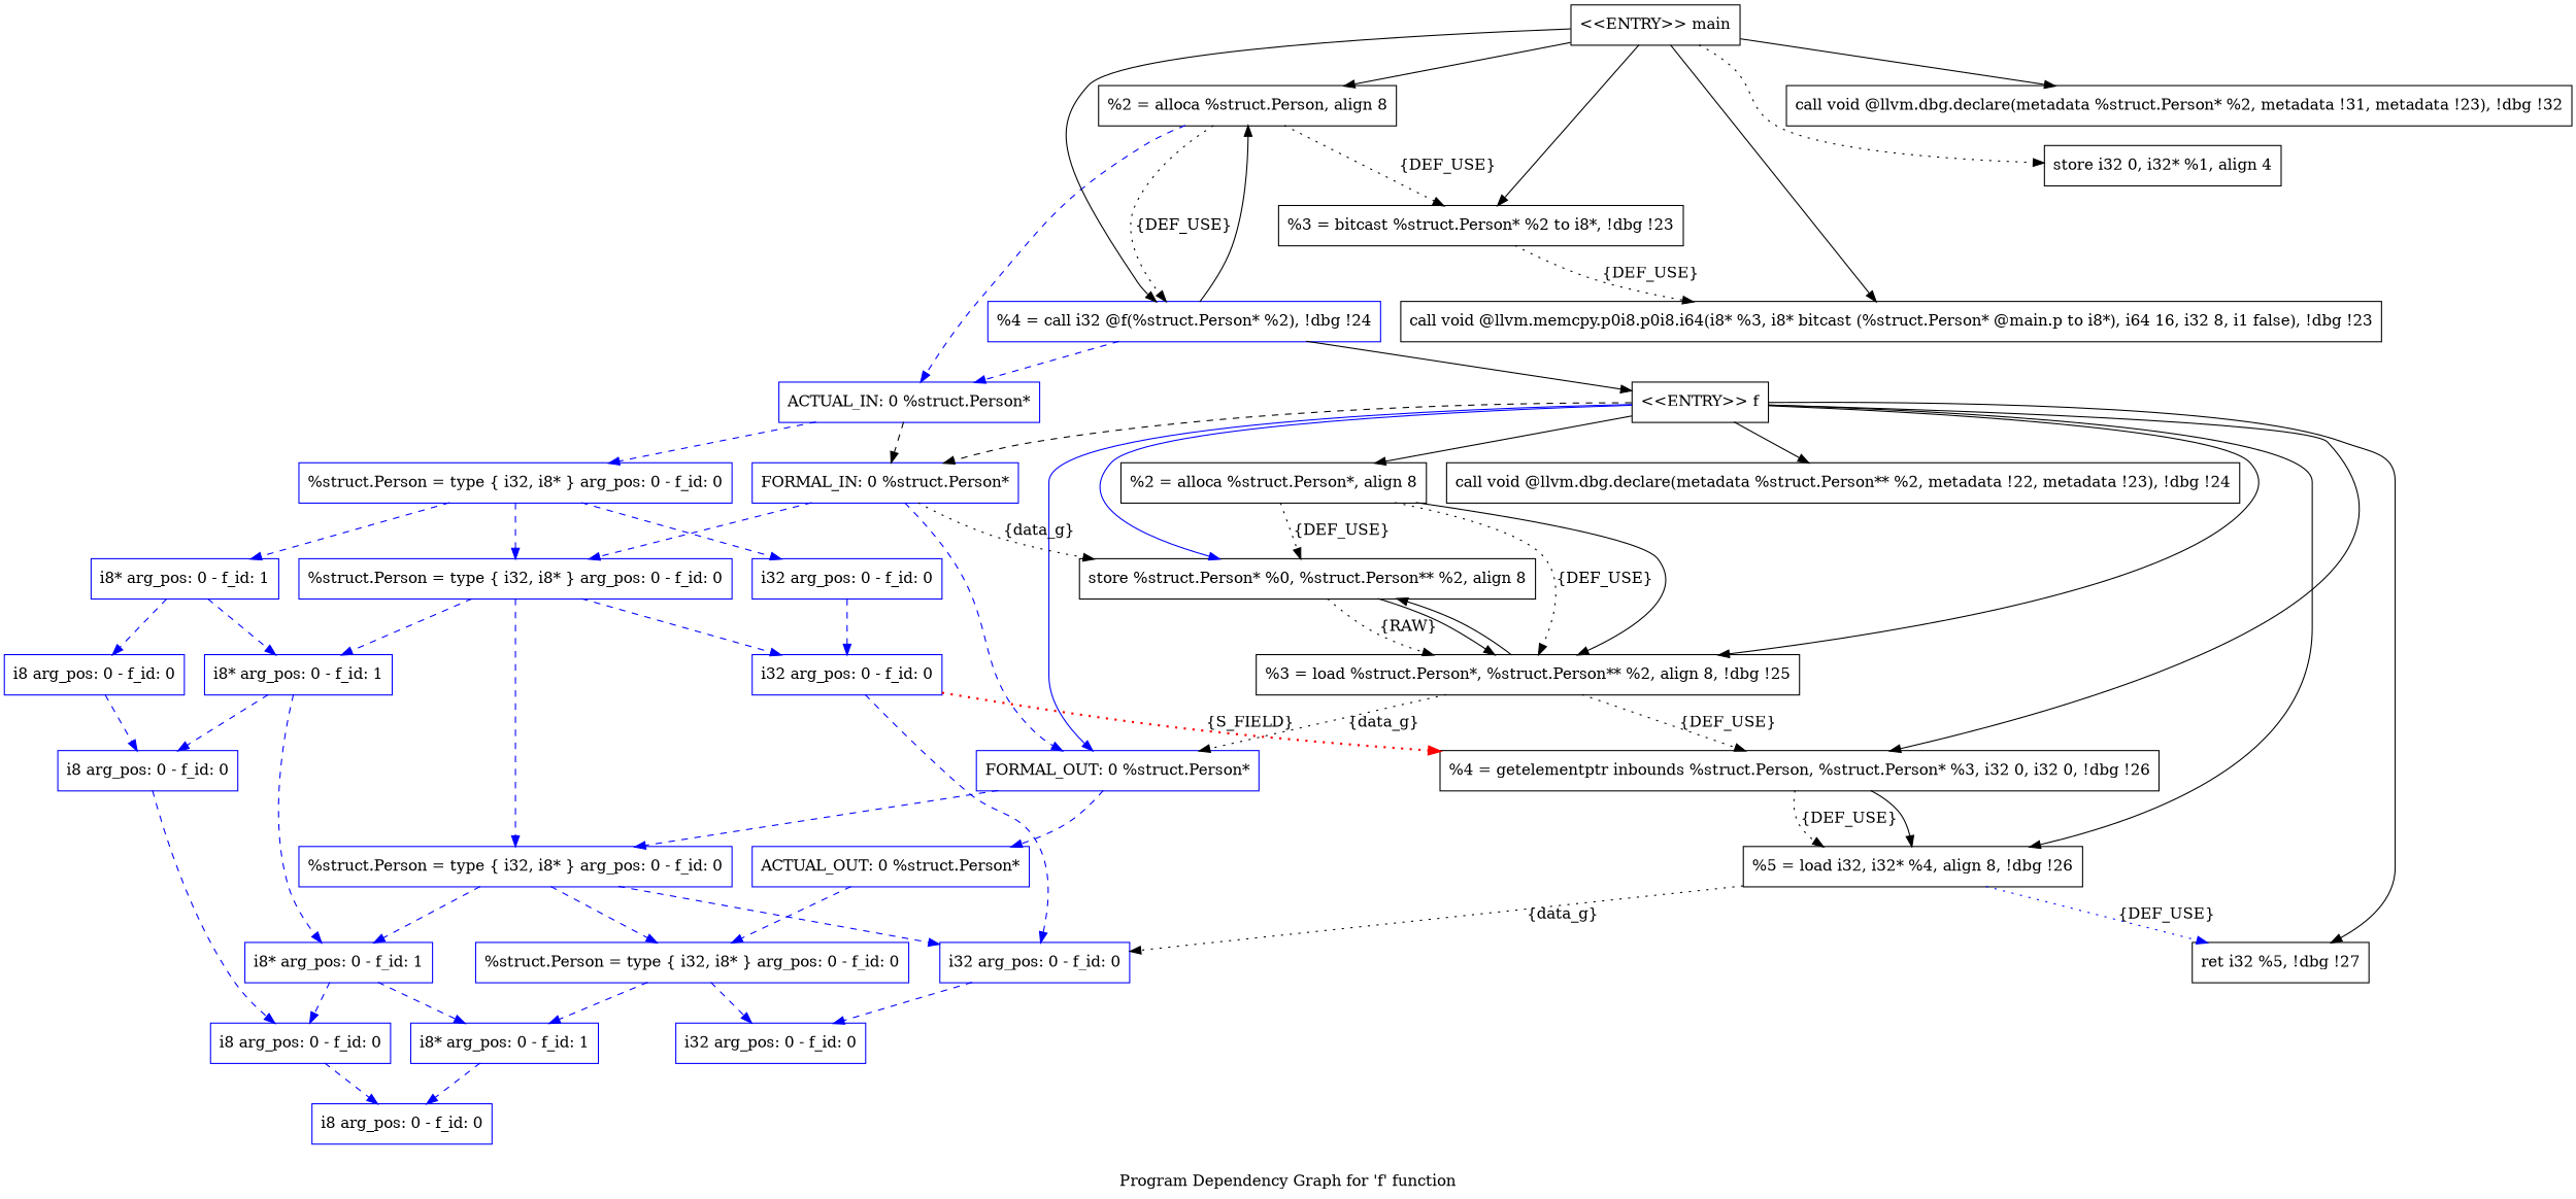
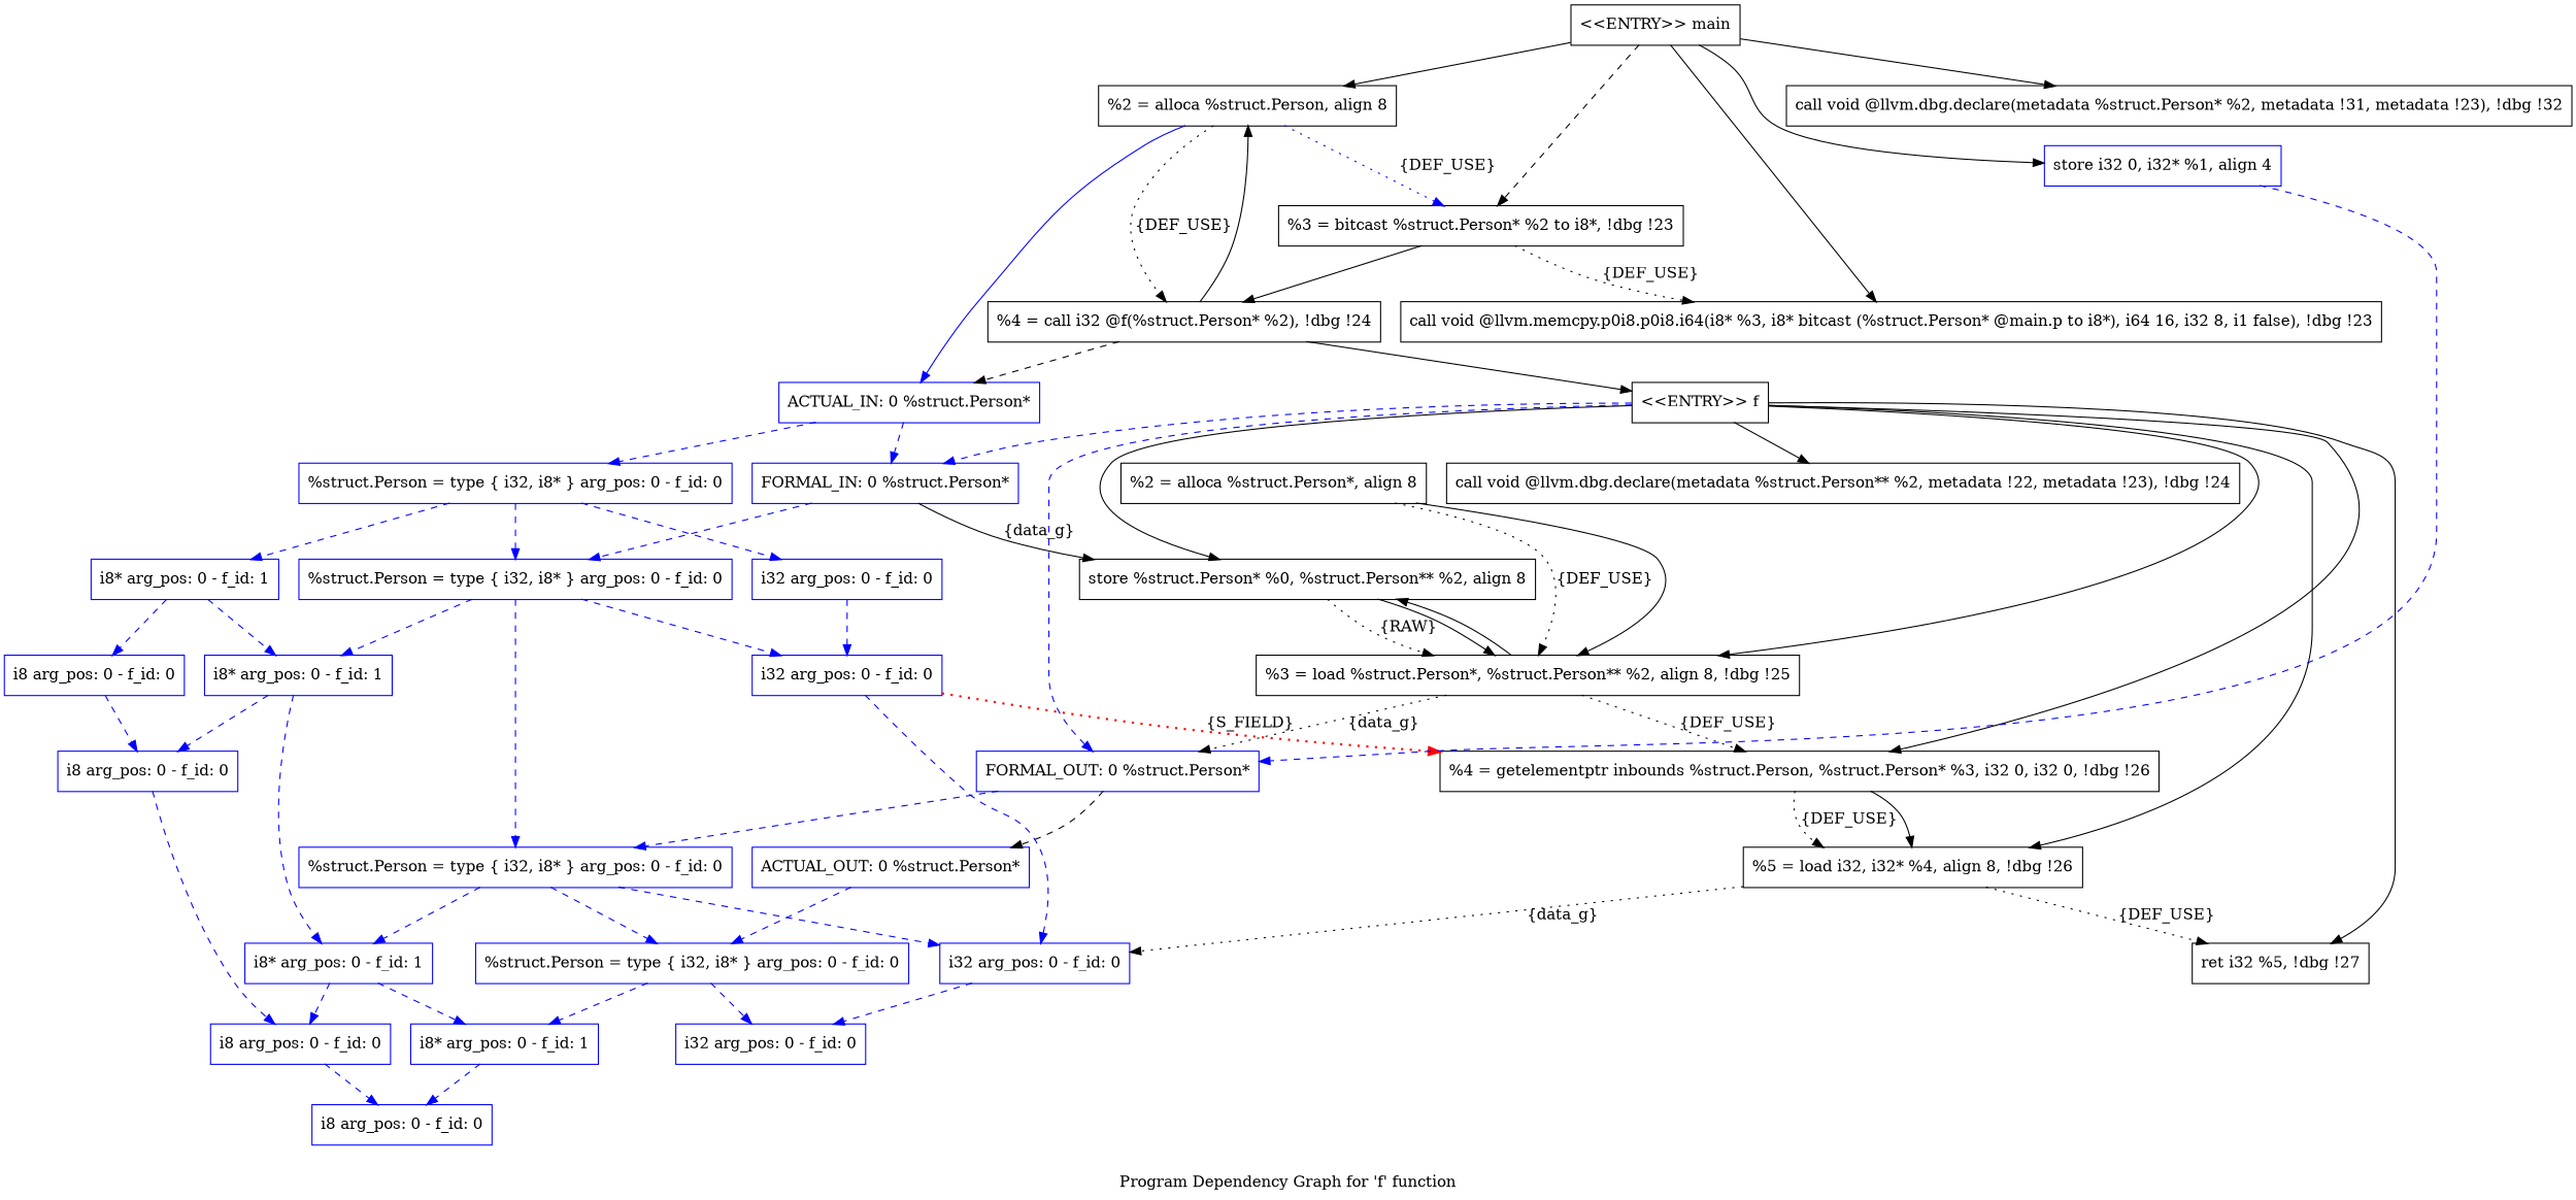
  digraph {
    label="Program Dependency Graph for 'f' function"
    splines=true
    node [shape=record color=blue]
    edge [style=dashed color=blue]
    n1 [label="{  %2 = alloca %struct.Person*, align 8}" color=""]
    n2 [label="{  store %struct.Person* %0, %struct.Person** %2, align 8}" color=""]
    n3 [label="{  %3 = load %struct.Person*, %struct.Person** %2, align 8, !dbg !25}" color=""]
    n4 [label="{  %4 = getelementptr inbounds %struct.Person, %struct.Person* %3, i32 0, i32 0, !dbg !26}" color=""]
    n5 [label="{FORMAL_OUT: 0 %struct.Person*}"]
    n6 [label="{  %5 = load i32, i32* %4, align 8, !dbg !26}" color=""]
    n7 [label="{%struct.Person = type \{ i32, i8* \} arg_pos: 0 - f_id: 0}"]
    n8 [label="{ACTUAL_OUT: 0 %struct.Person*}"]
    n9 [label="{  ret i32 %5, !dbg !27}" color=""]
    n10 [label="{i32 arg_pos: 0 - f_id: 0}"]
    n11 [label="{i8* arg_pos: 0 - f_id: 1}"]
    n12 [label="{%struct.Person = type \{ i32, i8* \} arg_pos: 0 - f_id: 0}"]
    n13 [label="{i32 arg_pos: 0 - f_id: 0}"]
    n14 [label="{\<\<ENTRY\>\> f}" color=""]
    n15 [label="{  call void @llvm.dbg.declare(metadata %struct.Person** %2, metadata !22, metadata !23), !dbg !24}" color=""]
    n16 [label="{FORMAL_IN: 0 %struct.Person*}"]
    n17 [label="{%struct.Person = type \{ i32, i8* \} arg_pos: 0 - f_id: 0}"]
    n18 [label="{i32 arg_pos: 0 - f_id: 0}"]
    n19 [label="{i8* arg_pos: 0 - f_id: 1}"]
    n20 [label="{i8 arg_pos: 0 - f_id: 0}"]
    n21 [label="{i8 arg_pos: 0 - f_id: 0}"]
    n22 [label="{i8* arg_pos: 0 - f_id: 1}"]
    n23 [label="{i8 arg_pos: 0 - f_id: 0}"]
-   n24 [label="{  store i32 0, i32* %1, align 4}" color=""]
+   n24 [label="{  store i32 0, i32* %1, align 4}"]
    n25 [label="{  %2 = alloca %struct.Person, align 8}" color=""]
    n26 [label="{  %3 = bitcast %struct.Person* %2 to i8*, !dbg !23}" color=""]
-   n27 [label="{  %4 = call i32 @f(%struct.Person* %2), !dbg !24}"]
+   n27 [label="{  %4 = call i32 @f(%struct.Person* %2), !dbg !24}" color=""]
    n28 [label="{ACTUAL_IN: 0 %struct.Person*}"]
    n29 [label="{  call void @llvm.memcpy.p0i8.p0i8.i64(i8* %3, i8* bitcast (%struct.Person* @main.p to i8*), i64 16, i32 8, i1 false), !dbg !23}" color=""]
    n30 [label="{%struct.Person = type \{ i32, i8* \} arg_pos: 0 - f_id: 0}"]
    n31 [label="{i32 arg_pos: 0 - f_id: 0}"]
    n32 [label="{i8* arg_pos: 0 - f_id: 1}"]
    n33 [label="{\<\<ENTRY\>\> main}" color=""]
    n34 [label="{  call void @llvm.dbg.declare(metadata %struct.Person* %2, metadata !31, metadata !23), !dbg !32}" color=""]
    n35 [label="{i8 arg_pos: 0 - f_id: 0}"]
-   n1 -> n2 [label="{DEF_USE}" style=dotted color=""]
    n1 -> n3 [label="{DEF_USE}" style=dotted color=""]
    n1 -> n3 [style="" color=""]
    n2 -> n3 [label="{RAW} " style=dotted color=""]
    n2 -> n3 [style="" color=""]
    n3 -> n2 [style="" color=""]
    n3 -> n4 [label="{DEF_USE}" style=dotted color=""]
    n3 -> n5 [label="{data_g}" style=dotted color=""]
    n4 -> n6 [label="{DEF_USE}" style=dotted color=""]
    n4 -> n6 [style="" color=""]
    n5 -> n7
-   n5 -> n8
-   n6 -> n9 [label="{DEF_USE}" style=dotted]
+   n5 -> n8 [color=black]
+   n6 -> n9 [label="{DEF_USE}" style=dotted color=""]
    n6 -> n10 [label="{data_g}" style=dotted color=""]
    n7 -> n10
    n7 -> n11
    n7 -> n12
    n8 -> n12
    n10 -> n13
    n11 -> n21
    n11 -> n22
    n12 -> n13
    n12 -> n22
-   n14 -> n1 [style="" color=""]
-   n14 -> n2 [style=""]
+   n14 -> n2 [style="" color=""]
    n14 -> n3 [style="" color=""]
    n14 -> n4 [style="" color=""]
-   n14 -> n5 [style=solid]
+   n14 -> n5
    n14 -> n6 [style="" color=""]
    n14 -> n9 [style="" color=""]
    n14 -> n15 [style="" color=""]
-   n14 -> n16 [color=black]
-   n16 -> n2 [label="{data_g}" style=dotted color=""]
-   n16 -> n5
+   n14 -> n16
+   n16 -> n2 [label="{data_g}" style=solid color=""]
+   n24 -> n5
    n16 -> n17
    n17 -> n7
    n17 -> n18
    n17 -> n19
    n18 -> n4 [color=red label="{S_FIELD}" penwidth=2.0 style=dotted]
    n18 -> n10
    n19 -> n11
    n19 -> n20
    n20 -> n21
    n21 -> n23
    n22 -> n23
-   n25 -> n26 [label="{DEF_USE}" style=dotted color=""]
+   n25 -> n26 [label="{DEF_USE}" style=dotted]
    n25 -> n27 [label="{DEF_USE}" style=dotted color=""]
-   n25 -> n28
+   n25 -> n28 [style=solid]
    n26 -> n29 [label="{DEF_USE}" style=dotted color=""]
    n27 -> n14 [style="" color=""]
    n27 -> n25 [style="" color=""]
-   n27 -> n28
-   n28 -> n16 [color=black]
+   n27 -> n28 [color=black]
+   n28 -> n16
    n28 -> n30
    n30 -> n17
    n30 -> n31
    n30 -> n32
    n31 -> n18
    n32 -> n19
    n32 -> n35
-   n33 -> n24 [style=dotted color=""]
+   n33 -> n24 [style="" color=""]
    n33 -> n25 [style="" color=""]
-   n33 -> n26 [style="" color=""]
-   n33 -> n27 [style="" color=""]
+   n33 -> n26 [color=""]
+   n26 -> n27 [style="" color=""]
    n33 -> n29 [style="" color=""]
    n33 -> n34 [style="" color=""]
    n35 -> n20
  }
